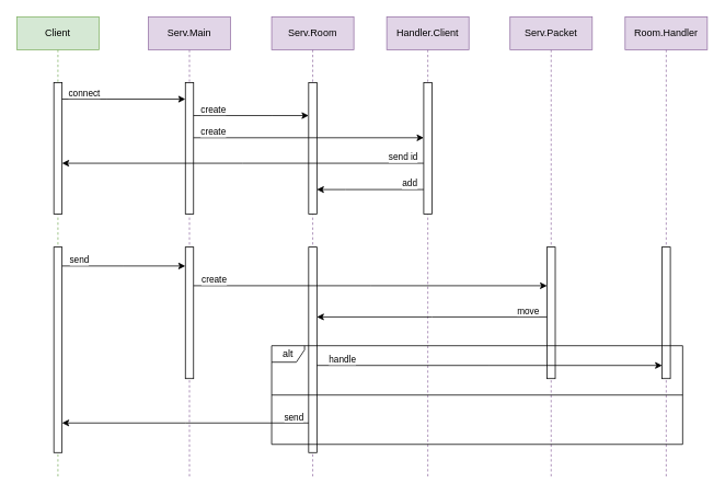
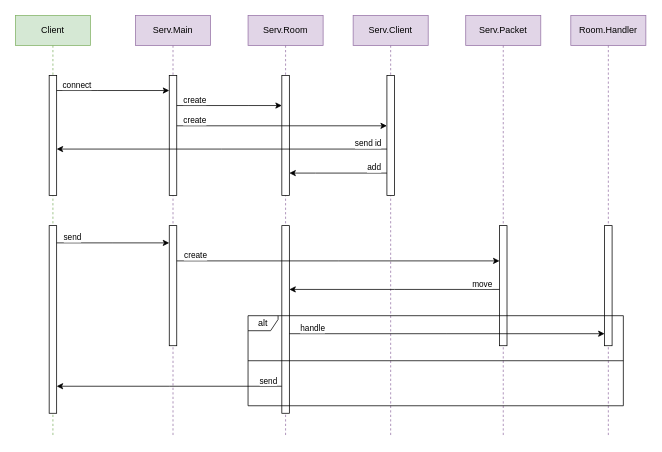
  <mxCell id="0" />
  <mxCell id="1" parent="0" />
  <mxCell id="2" value="Client" style="shape=umlLifeline;perimeter=lifelinePerimeter;whiteSpace=wrap;html=1;container=0;dropTarget=0;collapsible=0;recursiveResize=0;outlineConnect=0;portConstraint=eastwest;newEdgeStyle={&quot;edgeStyle&quot;:&quot;elbowEdgeStyle&quot;,&quot;elbow&quot;:&quot;vertical&quot;,&quot;curved&quot;:0,&quot;rounded&quot;:0};fillColor=#d5e8d4;strokeColor=#82b366;" parent="1" vertex="1"><mxGeometry x="20" y="20" width="100" height="560" as="geometry" /></mxCell>
  <mxCell id="3" style="edgeStyle=elbowEdgeStyle;rounded=0;orthogonalLoop=1;jettySize=auto;html=1;elbow=vertical;curved=0;" edge="1" parent="2" source="4" target="2"><mxGeometry relative="1" as="geometry" /></mxCell>
  <mxCell id="4" value="" style="html=1;points=[];perimeter=orthogonalPerimeter;outlineConnect=0;targetShapes=umlLifeline;portConstraint=eastwest;newEdgeStyle={&quot;edgeStyle&quot;:&quot;elbowEdgeStyle&quot;,&quot;elbow&quot;:&quot;vertical&quot;,&quot;curved&quot;:0,&quot;rounded&quot;:0};" parent="2" vertex="1"><mxGeometry x="45" y="80" width="10" height="160" as="geometry" /></mxCell>
  <mxCell id="5" value="" style="html=1;points=[];perimeter=orthogonalPerimeter;outlineConnect=0;targetShapes=umlLifeline;portConstraint=eastwest;newEdgeStyle={&quot;edgeStyle&quot;:&quot;elbowEdgeStyle&quot;,&quot;elbow&quot;:&quot;vertical&quot;,&quot;curved&quot;:0,&quot;rounded&quot;:0};" vertex="1" parent="2"><mxGeometry x="45" y="280" width="10" height="250" as="geometry" /></mxCell>
  <mxCell id="6" value="Serv.Main" style="shape=umlLifeline;perimeter=lifelinePerimeter;whiteSpace=wrap;html=1;container=0;dropTarget=0;collapsible=0;recursiveResize=0;outlineConnect=0;portConstraint=eastwest;newEdgeStyle={&quot;edgeStyle&quot;:&quot;elbowEdgeStyle&quot;,&quot;elbow&quot;:&quot;vertical&quot;,&quot;curved&quot;:0,&quot;rounded&quot;:0};fillColor=#e1d5e7;strokeColor=#9673a6;" parent="1" vertex="1"><mxGeometry x="180" y="20" width="100" height="560" as="geometry" /></mxCell>
  <mxCell id="7" value="" style="html=1;points=[];perimeter=orthogonalPerimeter;outlineConnect=0;targetShapes=umlLifeline;portConstraint=eastwest;newEdgeStyle={&quot;edgeStyle&quot;:&quot;elbowEdgeStyle&quot;,&quot;elbow&quot;:&quot;vertical&quot;,&quot;curved&quot;:0,&quot;rounded&quot;:0};" parent="6" vertex="1"><mxGeometry x="45" y="80" width="10" height="160" as="geometry" /></mxCell>
  <mxCell id="8" value="" style="html=1;points=[];perimeter=orthogonalPerimeter;outlineConnect=0;targetShapes=umlLifeline;portConstraint=eastwest;newEdgeStyle={&quot;edgeStyle&quot;:&quot;elbowEdgeStyle&quot;,&quot;elbow&quot;:&quot;vertical&quot;,&quot;curved&quot;:0,&quot;rounded&quot;:0};" vertex="1" parent="6"><mxGeometry x="45" y="280" width="10" height="160" as="geometry" /></mxCell>
  <mxCell id="9" value="Serv.Room" style="shape=umlLifeline;perimeter=lifelinePerimeter;whiteSpace=wrap;html=1;container=0;dropTarget=0;collapsible=0;recursiveResize=0;outlineConnect=0;portConstraint=eastwest;newEdgeStyle={&quot;edgeStyle&quot;:&quot;elbowEdgeStyle&quot;,&quot;elbow&quot;:&quot;vertical&quot;,&quot;curved&quot;:0,&quot;rounded&quot;:0};fillColor=#e1d5e7;strokeColor=#9673a6;" vertex="1" parent="1"><mxGeometry x="330" y="20" width="100" height="560" as="geometry" /></mxCell>
  <mxCell id="10" value="" style="html=1;points=[];perimeter=orthogonalPerimeter;outlineConnect=0;targetShapes=umlLifeline;portConstraint=eastwest;newEdgeStyle={&quot;edgeStyle&quot;:&quot;elbowEdgeStyle&quot;,&quot;elbow&quot;:&quot;vertical&quot;,&quot;curved&quot;:0,&quot;rounded&quot;:0};" vertex="1" parent="9"><mxGeometry x="45" y="80" width="10" height="160" as="geometry" /></mxCell>
  <mxCell id="11" value="" style="html=1;points=[];perimeter=orthogonalPerimeter;outlineConnect=0;targetShapes=umlLifeline;portConstraint=eastwest;newEdgeStyle={&quot;edgeStyle&quot;:&quot;elbowEdgeStyle&quot;,&quot;elbow&quot;:&quot;vertical&quot;,&quot;curved&quot;:0,&quot;rounded&quot;:0};" vertex="1" parent="9"><mxGeometry x="45" y="280" width="10" height="250" as="geometry" /></mxCell>
- <mxCell id="12" value="Handler.Client" style="shape=umlLifeline;perimeter=lifelinePerimeter;whiteSpace=wrap;html=1;container=0;dropTarget=0;collapsible=0;recursiveResize=0;outlineConnect=0;portConstraint=eastwest;newEdgeStyle={&quot;edgeStyle&quot;:&quot;elbowEdgeStyle&quot;,&quot;elbow&quot;:&quot;vertical&quot;,&quot;curved&quot;:0,&quot;rounded&quot;:0};fillColor=#e1d5e7;strokeColor=#9673a6;" vertex="1" parent="1"><mxGeometry x="470" y="20" width="100" height="560" as="geometry" /></mxCell>
+ <mxCell id="12" value="Serv.Client" style="shape=umlLifeline;perimeter=lifelinePerimeter;whiteSpace=wrap;html=1;container=0;dropTarget=0;collapsible=0;recursiveResize=0;outlineConnect=0;portConstraint=eastwest;newEdgeStyle={&quot;edgeStyle&quot;:&quot;elbowEdgeStyle&quot;,&quot;elbow&quot;:&quot;vertical&quot;,&quot;curved&quot;:0,&quot;rounded&quot;:0};fillColor=#e1d5e7;strokeColor=#9673a6;" vertex="1" parent="1"><mxGeometry x="470" y="20" width="100" height="560" as="geometry" /></mxCell>
  <mxCell id="13" value="" style="html=1;points=[];perimeter=orthogonalPerimeter;outlineConnect=0;targetShapes=umlLifeline;portConstraint=eastwest;newEdgeStyle={&quot;edgeStyle&quot;:&quot;elbowEdgeStyle&quot;,&quot;elbow&quot;:&quot;vertical&quot;,&quot;curved&quot;:0,&quot;rounded&quot;:0};" vertex="1" parent="12"><mxGeometry x="45" y="80" width="10" height="160" as="geometry" /></mxCell>
  <mxCell id="14" style="edgeStyle=elbowEdgeStyle;rounded=0;orthogonalLoop=1;jettySize=auto;html=1;elbow=vertical;curved=0;" edge="1" parent="1" source="4" target="7"><mxGeometry relative="1" as="geometry"><mxPoint x="220" y="120" as="targetPoint" /><Array as="points"><mxPoint x="130" y="120" /></Array></mxGeometry></mxCell>
  <mxCell id="15" value="connect" style="edgeLabel;html=1;align=center;verticalAlign=middle;resizable=0;points=[];" vertex="1" connectable="0" parent="14"><mxGeometry x="-0.495" relative="1" as="geometry"><mxPoint x="-12" y="-8" as="offset" /></mxGeometry></mxCell>
  <mxCell id="16" style="edgeStyle=elbowEdgeStyle;rounded=0;orthogonalLoop=1;jettySize=auto;html=1;elbow=vertical;curved=0;" edge="1" parent="1" source="7" target="10"><mxGeometry relative="1" as="geometry"><Array as="points"><mxPoint x="330" y="140" /></Array></mxGeometry></mxCell>
  <mxCell id="17" value="create" style="edgeLabel;html=1;align=center;verticalAlign=middle;resizable=0;points=[];" vertex="1" connectable="0" parent="16"><mxGeometry x="0.123" y="2" relative="1" as="geometry"><mxPoint x="-56" y="-6" as="offset" /></mxGeometry></mxCell>
  <mxCell id="18" style="edgeStyle=elbowEdgeStyle;rounded=0;orthogonalLoop=1;jettySize=auto;html=1;elbow=vertical;curved=0;" edge="1" parent="1" target="10"><mxGeometry relative="1" as="geometry"><mxPoint x="515" y="230" as="sourcePoint" /><mxPoint x="390" y="230" as="targetPoint" /><Array as="points"><mxPoint x="420" y="230" /><mxPoint x="490" y="220" /></Array></mxGeometry></mxCell>
  <mxCell id="19" value="add" style="edgeLabel;html=1;align=center;verticalAlign=middle;resizable=0;points=[];" vertex="1" connectable="0" parent="18"><mxGeometry x="-0.187" y="2" relative="1" as="geometry"><mxPoint x="35" y="-10" as="offset" /></mxGeometry></mxCell>
  <mxCell id="20" style="edgeStyle=elbowEdgeStyle;rounded=0;orthogonalLoop=1;jettySize=auto;html=1;elbow=vertical;curved=0;" edge="1" parent="1"><mxGeometry relative="1" as="geometry"><mxPoint x="515" y="198" as="sourcePoint" /><mxPoint x="75" y="198" as="targetPoint" /></mxGeometry></mxCell>
  <mxCell id="21" value="send id" style="edgeLabel;html=1;align=center;verticalAlign=middle;resizable=0;points=[];" vertex="1" connectable="0" parent="20"><mxGeometry x="-0.732" y="4" relative="1" as="geometry"><mxPoint x="33" y="-12" as="offset" /></mxGeometry></mxCell>
  <mxCell id="22" style="edgeStyle=elbowEdgeStyle;rounded=0;orthogonalLoop=1;jettySize=auto;html=1;elbow=vertical;curved=0;" edge="1" parent="1"><mxGeometry relative="1" as="geometry"><mxPoint x="235" y="167" as="sourcePoint" /><mxPoint x="515" y="167" as="targetPoint" /></mxGeometry></mxCell>
  <mxCell id="23" value="create" style="edgeLabel;html=1;align=center;verticalAlign=middle;resizable=0;points=[];" vertex="1" connectable="0" parent="22"><mxGeometry x="-0.679" relative="1" as="geometry"><mxPoint x="-22" y="-8" as="offset" /></mxGeometry></mxCell>
  <mxCell id="24" style="edgeStyle=elbowEdgeStyle;rounded=0;orthogonalLoop=1;jettySize=auto;html=1;elbow=horizontal;curved=0;" edge="1" parent="1"><mxGeometry relative="1" as="geometry"><mxPoint x="75" y="323" as="sourcePoint" /><mxPoint x="225" y="323" as="targetPoint" /></mxGeometry></mxCell>
  <mxCell id="25" value="send" style="edgeLabel;html=1;align=center;verticalAlign=middle;resizable=0;points=[];" vertex="1" connectable="0" parent="24"><mxGeometry x="-0.547" y="-4" relative="1" as="geometry"><mxPoint x="-14" y="-12" as="offset" /></mxGeometry></mxCell>
  <mxCell id="26" value="Serv.Packet" style="shape=umlLifeline;perimeter=lifelinePerimeter;whiteSpace=wrap;html=1;container=0;dropTarget=0;collapsible=0;recursiveResize=0;outlineConnect=0;portConstraint=eastwest;newEdgeStyle={&quot;edgeStyle&quot;:&quot;elbowEdgeStyle&quot;,&quot;elbow&quot;:&quot;vertical&quot;,&quot;curved&quot;:0,&quot;rounded&quot;:0};fillColor=#e1d5e7;strokeColor=#9673a6;" vertex="1" parent="1"><mxGeometry x="620" y="20" width="100" height="560" as="geometry" /></mxCell>
  <mxCell id="27" value="" style="html=1;points=[];perimeter=orthogonalPerimeter;outlineConnect=0;targetShapes=umlLifeline;portConstraint=eastwest;newEdgeStyle={&quot;edgeStyle&quot;:&quot;elbowEdgeStyle&quot;,&quot;elbow&quot;:&quot;vertical&quot;,&quot;curved&quot;:0,&quot;rounded&quot;:0};" vertex="1" parent="26"><mxGeometry x="45" y="280" width="10" height="160" as="geometry" /></mxCell>
  <mxCell id="28" style="edgeStyle=elbowEdgeStyle;rounded=0;orthogonalLoop=1;jettySize=auto;html=1;elbow=vertical;curved=0;" edge="1" parent="1"><mxGeometry relative="1" as="geometry"><mxPoint x="235" y="347" as="sourcePoint" /><mxPoint x="665" y="347" as="targetPoint" /></mxGeometry></mxCell>
  <mxCell id="29" value="create" style="edgeLabel;html=1;align=center;verticalAlign=middle;resizable=0;points=[];" vertex="1" connectable="0" parent="28"><mxGeometry x="-0.823" relative="1" as="geometry"><mxPoint x="-14" y="-8" as="offset" /></mxGeometry></mxCell>
  <mxCell id="30" style="edgeStyle=elbowEdgeStyle;rounded=0;orthogonalLoop=1;jettySize=auto;html=1;elbow=vertical;curved=0;" edge="1" parent="1"><mxGeometry relative="1" as="geometry"><mxPoint x="665" y="385" as="sourcePoint" /><mxPoint x="385" y="385" as="targetPoint" /></mxGeometry></mxCell>
  <mxCell id="31" value="move" style="edgeLabel;html=1;align=center;verticalAlign=middle;resizable=0;points=[];fontFamily=Helvetica;fontSize=11;fontColor=default;labelBackgroundColor=default;fillColor=none;gradientColor=none;" vertex="1" connectable="0" parent="30"><mxGeometry x="-0.707" y="1" relative="1" as="geometry"><mxPoint x="17" y="-9" as="offset" /></mxGeometry></mxCell>
  <mxCell id="32" value="Room.Handler" style="shape=umlLifeline;perimeter=lifelinePerimeter;whiteSpace=wrap;html=1;container=0;dropTarget=0;collapsible=0;recursiveResize=0;outlineConnect=0;portConstraint=eastwest;newEdgeStyle={&quot;edgeStyle&quot;:&quot;elbowEdgeStyle&quot;,&quot;elbow&quot;:&quot;vertical&quot;,&quot;curved&quot;:0,&quot;rounded&quot;:0};fillColor=#e1d5e7;strokeColor=#9673a6;" vertex="1" parent="1"><mxGeometry x="760" y="20" width="100" height="560" as="geometry" /></mxCell>
  <mxCell id="33" value="" style="html=1;points=[];perimeter=orthogonalPerimeter;outlineConnect=0;targetShapes=umlLifeline;portConstraint=eastwest;newEdgeStyle={&quot;edgeStyle&quot;:&quot;elbowEdgeStyle&quot;,&quot;elbow&quot;:&quot;vertical&quot;,&quot;curved&quot;:0,&quot;rounded&quot;:0};" vertex="1" parent="32"><mxGeometry x="45" y="280" width="10" height="160" as="geometry" /></mxCell>
  <mxCell id="34" style="edgeStyle=elbowEdgeStyle;rounded=0;orthogonalLoop=1;jettySize=auto;html=1;elbow=vertical;curved=0;" edge="1" parent="1"><mxGeometry relative="1" as="geometry"><mxPoint x="385" y="444" as="sourcePoint" /><mxPoint x="805" y="444" as="targetPoint" /></mxGeometry></mxCell>
  <mxCell id="35" value="handle" style="edgeLabel;html=1;align=center;verticalAlign=middle;resizable=0;points=[];" vertex="1" connectable="0" parent="34"><mxGeometry x="-0.786" y="-2" relative="1" as="geometry"><mxPoint x="-15" y="-10" as="offset" /></mxGeometry></mxCell>
  <mxCell id="36" value="alt" style="shape=umlFrame;whiteSpace=wrap;html=1;pointerEvents=0;width=40;height=20;" vertex="1" parent="1"><mxGeometry x="330" y="420" width="500" height="120" as="geometry" /></mxCell>
  <mxCell id="37" value="" style="line;strokeWidth=1;fillColor=none;align=left;verticalAlign=middle;spacingTop=-1;spacingLeft=3;spacingRight=3;rotatable=0;labelPosition=right;points=[];portConstraint=eastwest;strokeColor=inherit;" vertex="1" parent="1"><mxGeometry x="330" y="476" width="500" height="8" as="geometry" /></mxCell>
  <mxCell id="38" style="edgeStyle=elbowEdgeStyle;rounded=0;orthogonalLoop=1;jettySize=auto;html=1;elbow=vertical;curved=0;" edge="1" parent="1" target="5"><mxGeometry relative="1" as="geometry"><mxPoint x="375" y="514" as="sourcePoint" /><mxPoint x="90" y="514" as="targetPoint" /></mxGeometry></mxCell>
  <mxCell id="39" value="send" style="edgeLabel;html=1;align=center;verticalAlign=middle;resizable=0;points=[];" vertex="1" connectable="0" parent="38"><mxGeometry x="-0.827" y="1" relative="1" as="geometry"><mxPoint x="7" y="-9" as="offset" /></mxGeometry></mxCell>
